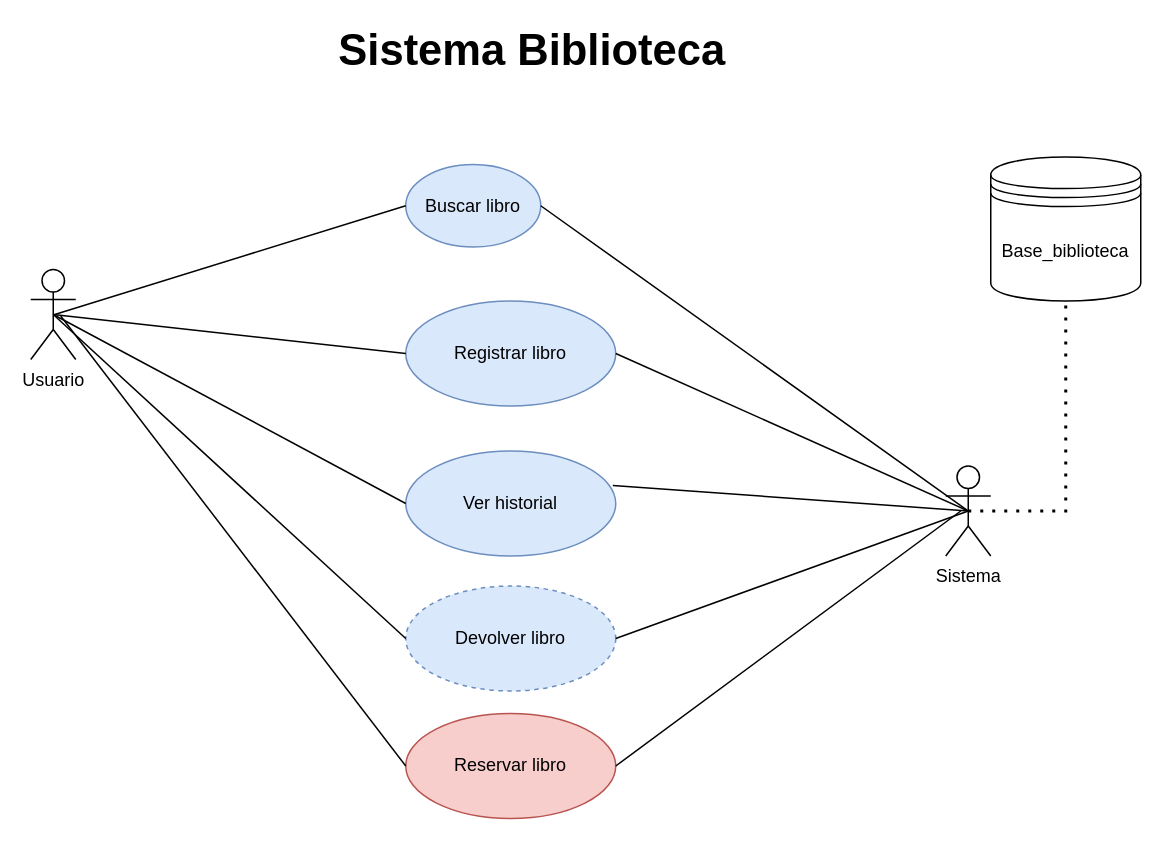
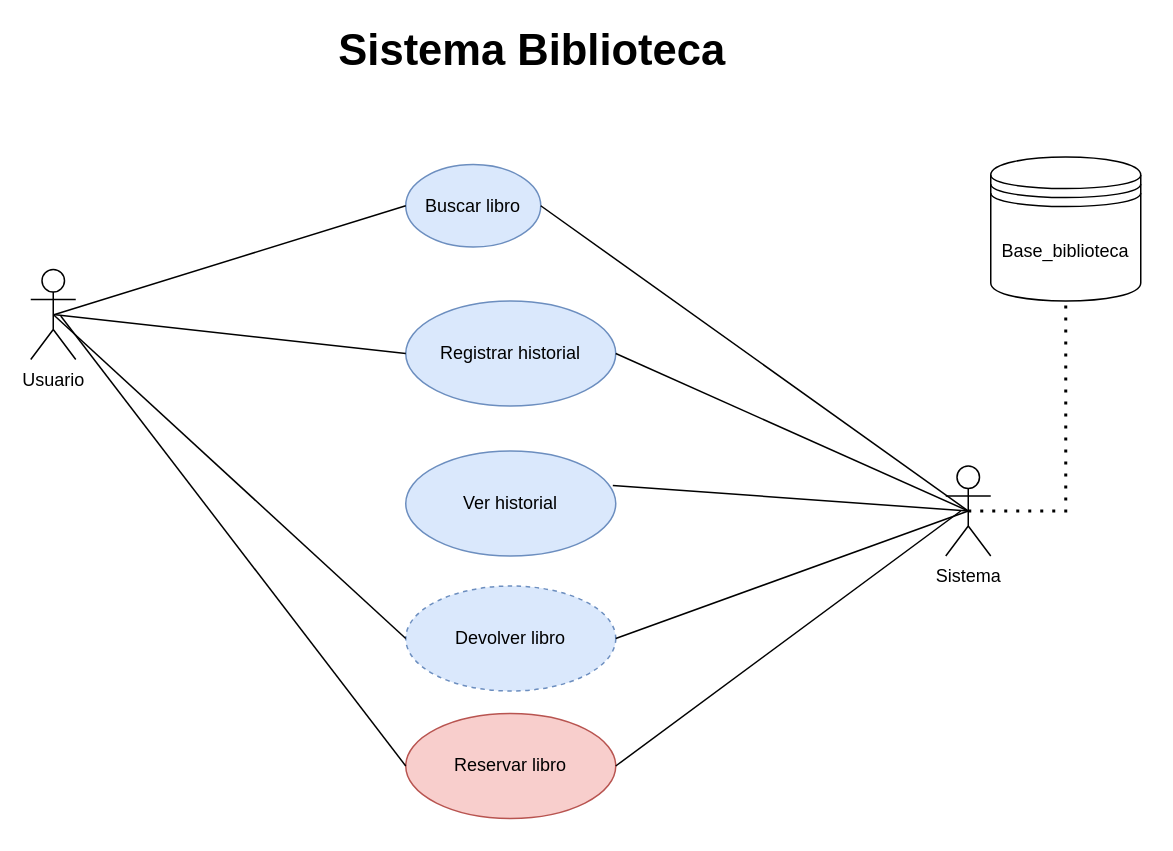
  <mxCell id="0" />
  <mxCell id="1" parent="0" />
  <mxCell id="2" value="Usuario" style="shape=umlActor;verticalLabelPosition=bottom;verticalAlign=top;html=1;" vertex="1" parent="1"><mxGeometry x="20" y="179" width="30" height="60" as="geometry" /></mxCell>
  <mxCell id="3" value="Sistema" style="shape=umlActor;verticalLabelPosition=bottom;verticalAlign=top;html=1;" vertex="1" parent="1"><mxGeometry x="630" y="310" width="30" height="60" as="geometry" /></mxCell>
  <mxCell id="4" value="Buscar libro" style="ellipse;whiteSpace=wrap;html=1;fillColor=#dae8fc;strokeColor=#6c8ebf;" vertex="1" parent="1"><mxGeometry x="270" y="109" width="90" height="55" as="geometry" /></mxCell>
- <mxCell id="5" value="Registrar libro" style="ellipse;whiteSpace=wrap;html=1;fillColor=#dae8fc;strokeColor=#6c8ebf;" vertex="1" parent="1"><mxGeometry x="270" y="200" width="140" height="70" as="geometry" /></mxCell>
+ <mxCell id="5" value="Registrar historial" style="ellipse;whiteSpace=wrap;html=1;fillColor=#dae8fc;strokeColor=#6c8ebf;" vertex="1" parent="1"><mxGeometry x="270" y="200" width="140" height="70" as="geometry" /></mxCell>
  <mxCell id="6" value="Ver historial" style="ellipse;whiteSpace=wrap;html=1;fillColor=#dae8fc;strokeColor=#6c8ebf;" vertex="1" parent="1"><mxGeometry x="270" y="300" width="140" height="70" as="geometry" /></mxCell>
  <mxCell id="7" value="Devolver libro" style="ellipse;whiteSpace=wrap;html=1;fillColor=#dae8fc;strokeColor=#6c8ebf;dashed=1;" vertex="1" parent="1"><mxGeometry x="270" y="390" width="140" height="70" as="geometry" /></mxCell>
  <mxCell id="8" value="" style="endArrow=none;html=1;rounded=0;exitX=0;exitY=0.5;exitDx=0;exitDy=0;" edge="1" parent="1" source="4"><mxGeometry width="50" height="50" relative="1" as="geometry"><mxPoint x="310" y="350" as="sourcePoint" /><mxPoint x="36" y="209" as="targetPoint" /></mxGeometry></mxCell>
  <mxCell id="9" value="" style="endArrow=none;html=1;rounded=0;exitX=0;exitY=0.5;exitDx=0;exitDy=0;entryX=0.5;entryY=0.5;entryDx=0;entryDy=0;entryPerimeter=0;" edge="1" parent="1" source="5" target="2"><mxGeometry width="50" height="50" relative="1" as="geometry"><mxPoint x="210" y="215" as="sourcePoint" /><mxPoint x="90" y="219" as="targetPoint" /></mxGeometry></mxCell>
- <mxCell id="10" value="" style="endArrow=none;html=1;rounded=0;exitX=0;exitY=0.5;exitDx=0;exitDy=0;entryX=0.5;entryY=0.5;entryDx=0;entryDy=0;entryPerimeter=0;" edge="1" parent="1" source="6" target="2"><mxGeometry width="50" height="50" relative="1" as="geometry"><mxPoint x="210" y="325" as="sourcePoint" /><mxPoint x="50" y="220" as="targetPoint" /></mxGeometry></mxCell>
  <mxCell id="11" value="" style="endArrow=none;html=1;rounded=0;exitX=0;exitY=0.5;exitDx=0;exitDy=0;entryX=0.5;entryY=0.5;entryDx=0;entryDy=0;entryPerimeter=0;" edge="1" parent="1" source="7" target="2"><mxGeometry width="50" height="50" relative="1" as="geometry"><mxPoint x="190" y="560" as="sourcePoint" /><mxPoint x="80" y="220" as="targetPoint" /></mxGeometry></mxCell>
  <mxCell id="12" value="Sistema Biblioteca" style="text;align=center;fontStyle=1;verticalAlign=middle;spacingLeft=3;spacingRight=3;strokeColor=none;rotatable=0;points=[[0,0.5],[1,0.5]];portConstraint=eastwest;html=1;fontSize=29;" vertex="1" parent="1"><mxGeometry x="189" y="20" width="330" height="26" as="geometry" /></mxCell>
  <mxCell id="13" value="" style="endArrow=none;html=1;rounded=0;entryX=1;entryY=0.5;entryDx=0;entryDy=0;exitX=0.5;exitY=0.5;exitDx=0;exitDy=0;exitPerimeter=0;" edge="1" parent="1" source="3" target="4"><mxGeometry width="50" height="50" relative="1" as="geometry"><mxPoint x="708" y="211" as="sourcePoint" /><mxPoint x="460" y="207" as="targetPoint" /></mxGeometry></mxCell>
  <mxCell id="14" value="" style="endArrow=none;html=1;rounded=0;entryX=1;entryY=0.5;entryDx=0;entryDy=0;exitX=0.5;exitY=0.5;exitDx=0;exitDy=0;exitPerimeter=0;" edge="1" parent="1" source="3" target="5"><mxGeometry width="50" height="50" relative="1" as="geometry"><mxPoint x="620" y="303" as="sourcePoint" /><mxPoint x="434" y="214" as="targetPoint" /></mxGeometry></mxCell>
  <mxCell id="15" value="" style="endArrow=none;html=1;rounded=0;entryX=0.986;entryY=0.329;entryDx=0;entryDy=0;exitX=0.5;exitY=0.5;exitDx=0;exitDy=0;exitPerimeter=0;entryPerimeter=0;" edge="1" parent="1" source="3" target="6"><mxGeometry width="50" height="50" relative="1" as="geometry"><mxPoint x="635" y="310" as="sourcePoint" /><mxPoint x="434" y="305" as="targetPoint" /></mxGeometry></mxCell>
  <mxCell id="16" value="" style="endArrow=none;html=1;rounded=0;entryX=1;entryY=0.5;entryDx=0;entryDy=0;exitX=0.5;exitY=0.5;exitDx=0;exitDy=0;exitPerimeter=0;" edge="1" parent="1" source="3" target="7"><mxGeometry width="50" height="50" relative="1" as="geometry"><mxPoint x="635" y="310" as="sourcePoint" /><mxPoint x="432" y="393" as="targetPoint" /></mxGeometry></mxCell>
  <mxCell id="17" value="Reservar libro" style="ellipse;whiteSpace=wrap;html=1;fillColor=#f8cecc;strokeColor=#b85450;" vertex="1" parent="1"><mxGeometry x="270" y="475" width="140" height="70" as="geometry" /></mxCell>
  <mxCell id="18" value="Base_biblioteca" style="shape=datastore;whiteSpace=wrap;html=1;" vertex="1" parent="1"><mxGeometry x="660" y="104" width="100" height="96" as="geometry" /></mxCell>
  <mxCell id="19" value="" style="endArrow=none;dashed=1;html=1;dashPattern=1 3;strokeWidth=2;rounded=0;exitX=0.5;exitY=0.5;exitDx=0;exitDy=0;exitPerimeter=0;" edge="1" parent="1" source="3" target="18"><mxGeometry width="50" height="50" relative="1" as="geometry"><mxPoint x="670" y="270" as="sourcePoint" /><mxPoint x="720" y="220" as="targetPoint" /><Array as="points"><mxPoint x="710" y="340" /></Array></mxGeometry></mxCell>
  <mxCell id="20" value="" style="endArrow=none;html=1;rounded=0;exitX=0;exitY=0.5;exitDx=0;exitDy=0;" edge="1" parent="1" source="17"><mxGeometry width="50" height="50" relative="1" as="geometry"><mxPoint x="280" y="435" as="sourcePoint" /><mxPoint x="40" y="210" as="targetPoint" /></mxGeometry></mxCell>
  <mxCell id="21" value="" style="endArrow=none;html=1;rounded=0;entryX=1;entryY=0.5;entryDx=0;entryDy=0;" edge="1" parent="1" target="17"><mxGeometry width="50" height="50" relative="1" as="geometry"><mxPoint x="640" y="340" as="sourcePoint" /><mxPoint x="420" y="435" as="targetPoint" /></mxGeometry></mxCell>
